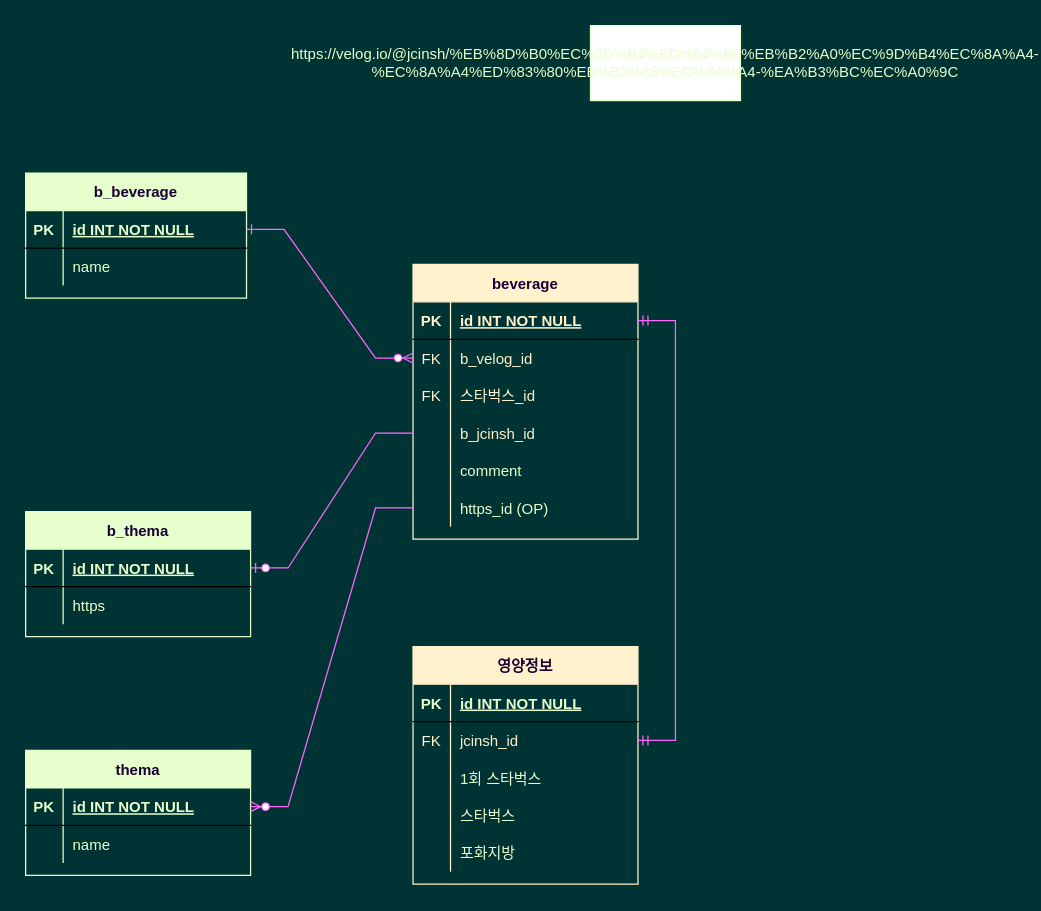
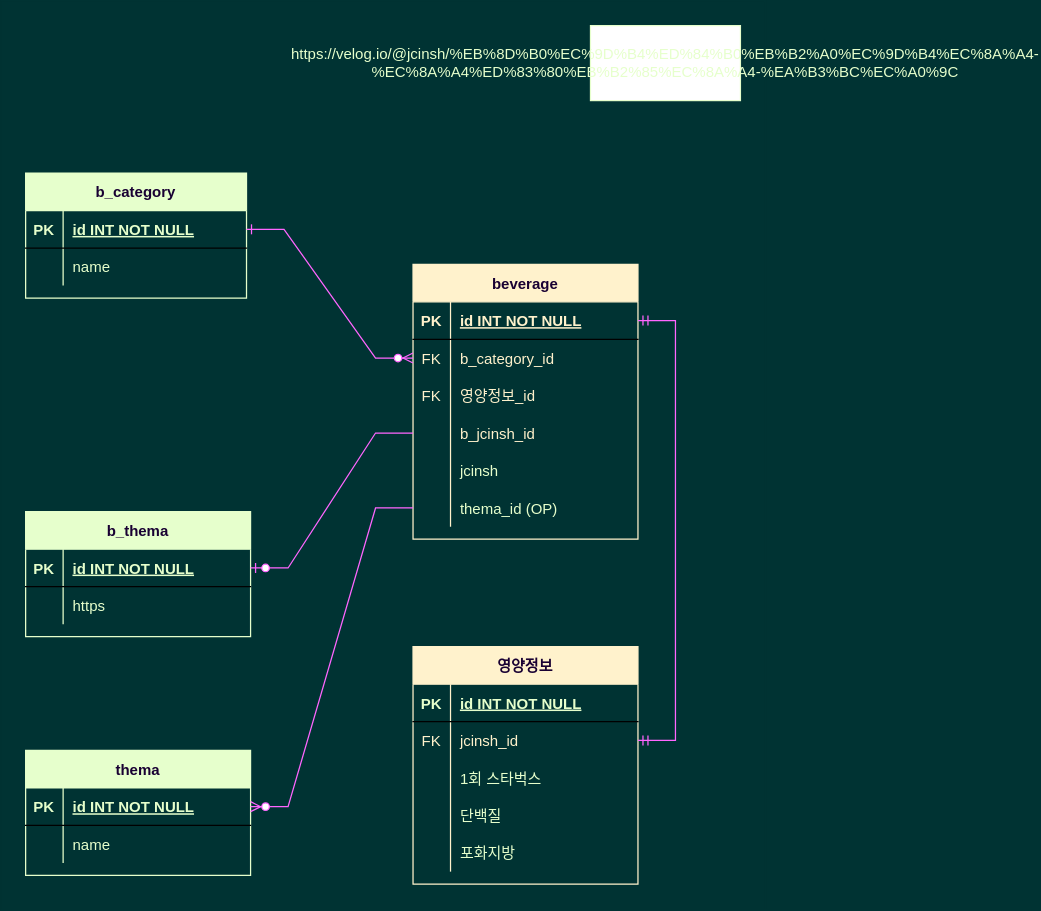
  <mxCell id="0" />
  <mxCell id="1" parent="0" />
- <mxCell id="2" value="b_beverage" style="shape=table;startSize=30;container=1;collapsible=1;childLayout=tableLayout;fixedRows=1;rowLines=0;fontStyle=1;align=center;resizeLast=1;fontColor=#190033;fillColor=#E6FFCC;strokeColor=#E6FFCC;" vertex="1" parent="1"><mxGeometry x="20" y="138" width="176.75" height="100" as="geometry" /></mxCell>
+ <mxCell id="2" value="b_category" style="shape=table;startSize=30;container=1;collapsible=1;childLayout=tableLayout;fixedRows=1;rowLines=0;fontStyle=1;align=center;resizeLast=1;fontColor=#190033;fillColor=#E6FFCC;strokeColor=#E6FFCC;" vertex="1" parent="1"><mxGeometry x="20" y="138" width="176.75" height="100" as="geometry" /></mxCell>
  <mxCell id="3" value="" style="shape=tableRow;horizontal=0;startSize=0;swimlaneHead=0;swimlaneBody=0;fillColor=none;collapsible=0;dropTarget=0;points=[[0,0.5],[1,0.5]];portConstraint=eastwest;top=0;left=0;right=0;bottom=1;fontColor=#E6FFCC;" vertex="1" parent="2"><mxGeometry y="30" width="176.75" height="30" as="geometry" /></mxCell>
  <mxCell id="4" value="PK" style="shape=partialRectangle;connectable=0;fillColor=none;top=0;left=0;bottom=0;right=0;fontStyle=1;overflow=hidden;fontColor=#E6FFCC;" vertex="1" parent="3"><mxGeometry width="30" height="30" as="geometry"><mxRectangle width="30" height="30" as="alternateBounds" /></mxGeometry></mxCell>
  <mxCell id="5" value="id INT NOT NULL" style="shape=partialRectangle;connectable=0;fillColor=none;top=0;left=0;bottom=0;right=0;align=left;spacingLeft=6;fontStyle=5;overflow=hidden;fontColor=#E6FFCC;" vertex="1" parent="3"><mxGeometry x="30" width="146.75" height="30" as="geometry"><mxRectangle width="146.75" height="30" as="alternateBounds" /></mxGeometry></mxCell>
  <mxCell id="6" value="" style="shape=tableRow;horizontal=0;startSize=0;swimlaneHead=0;swimlaneBody=0;fillColor=none;collapsible=0;dropTarget=0;points=[[0,0.5],[1,0.5]];portConstraint=eastwest;top=0;left=0;right=0;bottom=0;fontColor=#E6FFCC;" vertex="1" parent="2"><mxGeometry y="60" width="176.75" height="30" as="geometry" /></mxCell>
  <mxCell id="7" value="" style="shape=partialRectangle;connectable=0;fillColor=none;top=0;left=0;bottom=0;right=0;editable=1;overflow=hidden;fontColor=#E6FFCC;" vertex="1" parent="6"><mxGeometry width="30" height="30" as="geometry"><mxRectangle width="30" height="30" as="alternateBounds" /></mxGeometry></mxCell>
  <mxCell id="8" value="name" style="shape=partialRectangle;connectable=0;fillColor=none;top=0;left=0;bottom=0;right=0;align=left;spacingLeft=6;overflow=hidden;fontColor=#E6FFCC;" vertex="1" parent="6"><mxGeometry x="30" width="146.75" height="30" as="geometry"><mxRectangle width="146.75" height="30" as="alternateBounds" /></mxGeometry></mxCell>
  <mxCell id="9" value="beverage" style="shape=table;startSize=30;container=1;collapsible=1;childLayout=tableLayout;fixedRows=1;rowLines=0;fontStyle=1;align=center;resizeLast=1;fontFamily=Helvetica;fontSize=12;fontColor=#190033;strokeColor=#FFF2CC;fillColor=#FFF2CC;" vertex="1" parent="1"><mxGeometry x="330" y="211" width="180" height="220" as="geometry" /></mxCell>
  <mxCell id="10" value="" style="shape=tableRow;horizontal=0;startSize=0;swimlaneHead=0;swimlaneBody=0;fillColor=none;collapsible=0;dropTarget=0;points=[[0,0.5],[1,0.5]];portConstraint=eastwest;top=0;left=0;right=0;bottom=1;fontFamily=Helvetica;fontSize=12;fontColor=#FFF2CC;" vertex="1" parent="9"><mxGeometry y="30" width="180" height="30" as="geometry" /></mxCell>
  <mxCell id="11" value="PK" style="shape=partialRectangle;connectable=0;fillColor=none;top=0;left=0;bottom=0;right=0;fontStyle=1;overflow=hidden;fontFamily=Helvetica;fontSize=12;fontColor=#FFF2CC;" vertex="1" parent="10"><mxGeometry width="30" height="30" as="geometry"><mxRectangle width="30" height="30" as="alternateBounds" /></mxGeometry></mxCell>
  <mxCell id="12" value="id INT NOT NULL" style="shape=partialRectangle;connectable=0;fillColor=none;top=0;left=0;bottom=0;right=0;align=left;spacingLeft=6;fontStyle=5;overflow=hidden;fontFamily=Helvetica;fontSize=12;fontColor=#FFF2CC;" vertex="1" parent="10"><mxGeometry x="30" width="150" height="30" as="geometry"><mxRectangle width="150" height="30" as="alternateBounds" /></mxGeometry></mxCell>
  <mxCell id="13" value="" style="shape=tableRow;horizontal=0;startSize=0;swimlaneHead=0;swimlaneBody=0;fillColor=none;collapsible=0;dropTarget=0;points=[[0,0.5],[1,0.5]];portConstraint=eastwest;top=0;left=0;right=0;bottom=0;fontFamily=Helvetica;fontSize=12;fontColor=#FFF2CC;" vertex="1" parent="9"><mxGeometry y="60" width="180" height="30" as="geometry" /></mxCell>
  <mxCell id="14" value="FK" style="shape=partialRectangle;connectable=0;fillColor=none;top=0;left=0;bottom=0;right=0;editable=1;overflow=hidden;fontFamily=Helvetica;fontSize=12;fontColor=#FFF2CC;" vertex="1" parent="13"><mxGeometry width="30" height="30" as="geometry"><mxRectangle width="30" height="30" as="alternateBounds" /></mxGeometry></mxCell>
- <mxCell id="15" value="b_velog_id" style="shape=partialRectangle;connectable=0;fillColor=none;top=0;left=0;bottom=0;right=0;align=left;spacingLeft=6;overflow=hidden;fontFamily=Helvetica;fontSize=12;fontColor=#FFF2CC;" vertex="1" parent="13"><mxGeometry x="30" width="150" height="30" as="geometry"><mxRectangle width="150" height="30" as="alternateBounds" /></mxGeometry></mxCell>
+ <mxCell id="15" value="b_category_id" style="shape=partialRectangle;connectable=0;fillColor=none;top=0;left=0;bottom=0;right=0;align=left;spacingLeft=6;overflow=hidden;fontFamily=Helvetica;fontSize=12;fontColor=#FFF2CC;" vertex="1" parent="13"><mxGeometry x="30" width="150" height="30" as="geometry"><mxRectangle width="150" height="30" as="alternateBounds" /></mxGeometry></mxCell>
  <mxCell id="16" value="" style="shape=tableRow;horizontal=0;startSize=0;swimlaneHead=0;swimlaneBody=0;fillColor=none;collapsible=0;dropTarget=0;points=[[0,0.5],[1,0.5]];portConstraint=eastwest;top=0;left=0;right=0;bottom=0;fontFamily=Helvetica;fontSize=12;fontColor=#FFF2CC;" vertex="1" parent="9"><mxGeometry y="90" width="180" height="30" as="geometry" /></mxCell>
  <mxCell id="17" value="FK" style="shape=partialRectangle;connectable=0;fillColor=none;top=0;left=0;bottom=0;right=0;editable=1;overflow=hidden;fontFamily=Helvetica;fontSize=12;fontColor=#FFF2CC;" vertex="1" parent="16"><mxGeometry width="30" height="30" as="geometry"><mxRectangle width="30" height="30" as="alternateBounds" /></mxGeometry></mxCell>
- <mxCell id="18" value="스타벅스_id" style="shape=partialRectangle;connectable=0;fillColor=none;top=0;left=0;bottom=0;right=0;align=left;spacingLeft=6;overflow=hidden;fontFamily=Helvetica;fontSize=12;fontColor=#FFF2CC;" vertex="1" parent="16"><mxGeometry x="30" width="150" height="30" as="geometry"><mxRectangle width="150" height="30" as="alternateBounds" /></mxGeometry></mxCell>
+ <mxCell id="18" value="영양정보_id" style="shape=partialRectangle;connectable=0;fillColor=none;top=0;left=0;bottom=0;right=0;align=left;spacingLeft=6;overflow=hidden;fontFamily=Helvetica;fontSize=12;fontColor=#FFF2CC;" vertex="1" parent="16"><mxGeometry x="30" width="150" height="30" as="geometry"><mxRectangle width="150" height="30" as="alternateBounds" /></mxGeometry></mxCell>
  <mxCell id="19" value="" style="shape=tableRow;horizontal=0;startSize=0;swimlaneHead=0;swimlaneBody=0;fillColor=none;collapsible=0;dropTarget=0;points=[[0,0.5],[1,0.5]];portConstraint=eastwest;top=0;left=0;right=0;bottom=0;fontFamily=Helvetica;fontSize=12;fontColor=#FFF2CC;" vertex="1" parent="9"><mxGeometry y="120" width="180" height="30" as="geometry" /></mxCell>
  <mxCell id="20" value="" style="shape=partialRectangle;connectable=0;fillColor=none;top=0;left=0;bottom=0;right=0;editable=1;overflow=hidden;fontFamily=Helvetica;fontSize=12;fontColor=#FFF2CC;" vertex="1" parent="19"><mxGeometry width="30" height="30" as="geometry"><mxRectangle width="30" height="30" as="alternateBounds" /></mxGeometry></mxCell>
  <mxCell id="21" value="b_jcinsh_id" style="shape=partialRectangle;connectable=0;fillColor=none;top=0;left=0;bottom=0;right=0;align=left;spacingLeft=6;overflow=hidden;fontFamily=Helvetica;fontSize=12;fontColor=#FFF2CC;" vertex="1" parent="19"><mxGeometry x="30" width="150" height="30" as="geometry"><mxRectangle width="150" height="30" as="alternateBounds" /></mxGeometry></mxCell>
  <mxCell id="22" value="" style="shape=tableRow;horizontal=0;startSize=0;swimlaneHead=0;swimlaneBody=0;fillColor=none;collapsible=0;dropTarget=0;points=[[0,0.5],[1,0.5]];portConstraint=eastwest;top=0;left=0;right=0;bottom=0;" vertex="1" parent="9"><mxGeometry y="150" width="180" height="30" as="geometry" /></mxCell>
  <mxCell id="23" value="" style="shape=partialRectangle;connectable=0;fillColor=none;top=0;left=0;bottom=0;right=0;editable=1;overflow=hidden;" vertex="1" parent="22"><mxGeometry width="30" height="30" as="geometry"><mxRectangle width="30" height="30" as="alternateBounds" /></mxGeometry></mxCell>
- <mxCell id="24" value="comment" style="shape=partialRectangle;connectable=0;fillColor=none;top=0;left=0;bottom=0;right=0;align=left;spacingLeft=6;overflow=hidden;strokeColor=#E6FFCC;fontColor=#E6FFCC;" vertex="1" parent="22"><mxGeometry x="30" width="150" height="30" as="geometry"><mxRectangle width="150" height="30" as="alternateBounds" /></mxGeometry></mxCell>
+ <mxCell id="24" value="jcinsh" style="shape=partialRectangle;connectable=0;fillColor=none;top=0;left=0;bottom=0;right=0;align=left;spacingLeft=6;overflow=hidden;strokeColor=#E6FFCC;fontColor=#E6FFCC;" vertex="1" parent="22"><mxGeometry x="30" width="150" height="30" as="geometry"><mxRectangle width="150" height="30" as="alternateBounds" /></mxGeometry></mxCell>
  <mxCell id="25" value="" style="shape=tableRow;horizontal=0;startSize=0;swimlaneHead=0;swimlaneBody=0;fillColor=none;collapsible=0;dropTarget=0;points=[[0,0.5],[1,0.5]];portConstraint=eastwest;top=0;left=0;right=0;bottom=0;fontColor=#E6FFCC;strokeColor=#E6FFCC;" vertex="1" parent="9"><mxGeometry y="180" width="180" height="30" as="geometry" /></mxCell>
  <mxCell id="26" value="" style="shape=partialRectangle;connectable=0;fillColor=none;top=0;left=0;bottom=0;right=0;editable=1;overflow=hidden;fontColor=#E6FFCC;strokeColor=#E6FFCC;" vertex="1" parent="25"><mxGeometry width="30" height="30" as="geometry"><mxRectangle width="30" height="30" as="alternateBounds" /></mxGeometry></mxCell>
- <mxCell id="27" value="https_id (OP)" style="shape=partialRectangle;connectable=0;fillColor=none;top=0;left=0;bottom=0;right=0;align=left;spacingLeft=6;overflow=hidden;fontColor=#E6FFCC;strokeColor=#E6FFCC;" vertex="1" parent="25"><mxGeometry x="30" width="150" height="30" as="geometry"><mxRectangle width="150" height="30" as="alternateBounds" /></mxGeometry></mxCell>
+ <mxCell id="27" value="thema_id (OP)" style="shape=partialRectangle;connectable=0;fillColor=none;top=0;left=0;bottom=0;right=0;align=left;spacingLeft=6;overflow=hidden;fontColor=#E6FFCC;strokeColor=#E6FFCC;" vertex="1" parent="25"><mxGeometry x="30" width="150" height="30" as="geometry"><mxRectangle width="150" height="30" as="alternateBounds" /></mxGeometry></mxCell>
  <mxCell id="28" value="영양정보" style="shape=table;startSize=30;container=1;collapsible=1;childLayout=tableLayout;fixedRows=1;rowLines=0;fontStyle=1;align=center;resizeLast=1;fillColor=#FFF2CC;strokeColor=#FFF2CC;fontColor=#190033;" vertex="1" parent="1"><mxGeometry x="330" y="517" width="180" height="190" as="geometry" /></mxCell>
  <mxCell id="29" value="" style="shape=tableRow;horizontal=0;startSize=0;swimlaneHead=0;swimlaneBody=0;fillColor=none;collapsible=0;dropTarget=0;points=[[0,0.5],[1,0.5]];portConstraint=eastwest;top=0;left=0;right=0;bottom=1;fontColor=#E6FFCC;" vertex="1" parent="28"><mxGeometry y="30" width="180" height="30" as="geometry" /></mxCell>
  <mxCell id="30" value="PK" style="shape=partialRectangle;connectable=0;fillColor=none;top=0;left=0;bottom=0;right=0;fontStyle=1;overflow=hidden;fontColor=#E6FFCC;" vertex="1" parent="29"><mxGeometry width="30" height="30" as="geometry"><mxRectangle width="30" height="30" as="alternateBounds" /></mxGeometry></mxCell>
  <mxCell id="31" value="id INT NOT NULL" style="shape=partialRectangle;connectable=0;fillColor=none;top=0;left=0;bottom=0;right=0;align=left;spacingLeft=6;fontStyle=5;overflow=hidden;fontColor=#E6FFCC;" vertex="1" parent="29"><mxGeometry x="30" width="150" height="30" as="geometry"><mxRectangle width="150" height="30" as="alternateBounds" /></mxGeometry></mxCell>
  <mxCell id="32" value="" style="shape=tableRow;horizontal=0;startSize=0;swimlaneHead=0;swimlaneBody=0;fillColor=none;collapsible=0;dropTarget=0;points=[[0,0.5],[1,0.5]];portConstraint=eastwest;top=0;left=0;right=0;bottom=0;fontFamily=Helvetica;fontSize=12;fontColor=none;strokeColor=#FFF2CC;" vertex="1" parent="28"><mxGeometry y="60" width="180" height="30" as="geometry" /></mxCell>
  <mxCell id="33" value="FK" style="shape=partialRectangle;connectable=0;fillColor=none;top=0;left=0;bottom=0;right=0;editable=1;overflow=hidden;fontFamily=Helvetica;fontSize=12;fontColor=#FFF2CC;startSize=30;strokeColor=#FFF2CC;" vertex="1" parent="32"><mxGeometry width="30" height="30" as="geometry"><mxRectangle width="30" height="30" as="alternateBounds" /></mxGeometry></mxCell>
  <mxCell id="34" value="jcinsh_id" style="shape=partialRectangle;connectable=0;fillColor=none;top=0;left=0;bottom=0;right=0;align=left;spacingLeft=6;overflow=hidden;fontFamily=Helvetica;fontSize=12;fontColor=#FFF2CC;startSize=30;strokeColor=#FFF2CC;" vertex="1" parent="32"><mxGeometry x="30" width="150" height="30" as="geometry"><mxRectangle width="150" height="30" as="alternateBounds" /></mxGeometry></mxCell>
  <mxCell id="35" value="" style="shape=tableRow;horizontal=0;startSize=0;swimlaneHead=0;swimlaneBody=0;fillColor=none;collapsible=0;dropTarget=0;points=[[0,0.5],[1,0.5]];portConstraint=eastwest;top=0;left=0;right=0;bottom=0;fontColor=#E6FFCC;" vertex="1" parent="28"><mxGeometry y="90" width="180" height="30" as="geometry" /></mxCell>
  <mxCell id="36" value="" style="shape=partialRectangle;connectable=0;fillColor=none;top=0;left=0;bottom=0;right=0;editable=1;overflow=hidden;fontColor=#E6FFCC;" vertex="1" parent="35"><mxGeometry width="30" height="30" as="geometry"><mxRectangle width="30" height="30" as="alternateBounds" /></mxGeometry></mxCell>
  <mxCell id="37" value="1회 스타벅스" style="shape=partialRectangle;connectable=0;fillColor=none;top=0;left=0;bottom=0;right=0;align=left;spacingLeft=6;overflow=hidden;fontColor=#E6FFCC;" vertex="1" parent="35"><mxGeometry x="30" width="150" height="30" as="geometry"><mxRectangle width="150" height="30" as="alternateBounds" /></mxGeometry></mxCell>
  <mxCell id="38" value="" style="shape=tableRow;horizontal=0;startSize=0;swimlaneHead=0;swimlaneBody=0;fillColor=none;collapsible=0;dropTarget=0;points=[[0,0.5],[1,0.5]];portConstraint=eastwest;top=0;left=0;right=0;bottom=0;fontColor=#E6FFCC;" vertex="1" parent="28"><mxGeometry y="120" width="180" height="30" as="geometry" /></mxCell>
  <mxCell id="39" value="" style="shape=partialRectangle;connectable=0;fillColor=none;top=0;left=0;bottom=0;right=0;editable=1;overflow=hidden;fontColor=#E6FFCC;" vertex="1" parent="38"><mxGeometry width="30" height="30" as="geometry"><mxRectangle width="30" height="30" as="alternateBounds" /></mxGeometry></mxCell>
- <mxCell id="40" value="스타벅스" style="shape=partialRectangle;connectable=0;fillColor=none;top=0;left=0;bottom=0;right=0;align=left;spacingLeft=6;overflow=hidden;fontColor=#E6FFCC;" vertex="1" parent="38"><mxGeometry x="30" width="150" height="30" as="geometry"><mxRectangle width="150" height="30" as="alternateBounds" /></mxGeometry></mxCell>
+ <mxCell id="40" value="단백질" style="shape=partialRectangle;connectable=0;fillColor=none;top=0;left=0;bottom=0;right=0;align=left;spacingLeft=6;overflow=hidden;fontColor=#E6FFCC;" vertex="1" parent="38"><mxGeometry x="30" width="150" height="30" as="geometry"><mxRectangle width="150" height="30" as="alternateBounds" /></mxGeometry></mxCell>
  <mxCell id="41" value="" style="shape=tableRow;horizontal=0;startSize=0;swimlaneHead=0;swimlaneBody=0;fillColor=none;collapsible=0;dropTarget=0;points=[[0,0.5],[1,0.5]];portConstraint=eastwest;top=0;left=0;right=0;bottom=0;fontColor=#E6FFCC;" vertex="1" parent="28"><mxGeometry y="150" width="180" height="30" as="geometry" /></mxCell>
  <mxCell id="42" value="" style="shape=partialRectangle;connectable=0;fillColor=none;top=0;left=0;bottom=0;right=0;editable=1;overflow=hidden;fontColor=#E6FFCC;" vertex="1" parent="41"><mxGeometry width="30" height="30" as="geometry"><mxRectangle width="30" height="30" as="alternateBounds" /></mxGeometry></mxCell>
  <mxCell id="43" value="포화지방" style="shape=partialRectangle;connectable=0;fillColor=none;top=0;left=0;bottom=0;right=0;align=left;spacingLeft=6;overflow=hidden;fontColor=#E6FFCC;" vertex="1" parent="41"><mxGeometry x="30" width="150" height="30" as="geometry"><mxRectangle width="150" height="30" as="alternateBounds" /></mxGeometry></mxCell>
  <mxCell id="44" value="thema" style="shape=table;startSize=30;container=1;collapsible=1;childLayout=tableLayout;fixedRows=1;rowLines=0;fontStyle=1;align=center;resizeLast=1;fontColor=#190033;fillColor=#E6FFCC;strokeColor=#E6FFCC;" vertex="1" parent="1"><mxGeometry x="20" y="600" width="180" height="100" as="geometry" /></mxCell>
  <mxCell id="45" value="" style="shape=tableRow;horizontal=0;startSize=0;swimlaneHead=0;swimlaneBody=0;fillColor=none;collapsible=0;dropTarget=0;points=[[0,0.5],[1,0.5]];portConstraint=eastwest;top=0;left=0;right=0;bottom=1;fontColor=#E6FFCC;" vertex="1" parent="44"><mxGeometry y="30" width="180" height="30" as="geometry" /></mxCell>
  <mxCell id="46" value="PK" style="shape=partialRectangle;connectable=0;fillColor=none;top=0;left=0;bottom=0;right=0;fontStyle=1;overflow=hidden;fontColor=#E6FFCC;" vertex="1" parent="45"><mxGeometry width="30" height="30" as="geometry"><mxRectangle width="30" height="30" as="alternateBounds" /></mxGeometry></mxCell>
  <mxCell id="47" value="id INT NOT NULL" style="shape=partialRectangle;connectable=0;fillColor=none;top=0;left=0;bottom=0;right=0;align=left;spacingLeft=6;fontStyle=5;overflow=hidden;fontColor=#E6FFCC;" vertex="1" parent="45"><mxGeometry x="30" width="150" height="30" as="geometry"><mxRectangle width="150" height="30" as="alternateBounds" /></mxGeometry></mxCell>
  <mxCell id="48" value="" style="shape=tableRow;horizontal=0;startSize=0;swimlaneHead=0;swimlaneBody=0;fillColor=none;collapsible=0;dropTarget=0;points=[[0,0.5],[1,0.5]];portConstraint=eastwest;top=0;left=0;right=0;bottom=0;fontColor=#E6FFCC;" vertex="1" parent="44"><mxGeometry y="60" width="180" height="30" as="geometry" /></mxCell>
  <mxCell id="49" value="" style="shape=partialRectangle;connectable=0;fillColor=none;top=0;left=0;bottom=0;right=0;editable=1;overflow=hidden;fontColor=#E6FFCC;" vertex="1" parent="48"><mxGeometry width="30" height="30" as="geometry"><mxRectangle width="30" height="30" as="alternateBounds" /></mxGeometry></mxCell>
  <mxCell id="50" value="name" style="shape=partialRectangle;connectable=0;fillColor=none;top=0;left=0;bottom=0;right=0;align=left;spacingLeft=6;overflow=hidden;fontColor=#E6FFCC;" vertex="1" parent="48"><mxGeometry x="30" width="150" height="30" as="geometry"><mxRectangle width="150" height="30" as="alternateBounds" /></mxGeometry></mxCell>
  <mxCell id="51" value="b_thema" style="shape=table;startSize=30;container=1;collapsible=1;childLayout=tableLayout;fixedRows=1;rowLines=0;fontStyle=1;align=center;resizeLast=1;fontColor=#190033;fillColor=#E6FFCC;strokeColor=#E6FFCC;" vertex="1" parent="1"><mxGeometry x="20" y="409" width="180" height="100" as="geometry" /></mxCell>
  <mxCell id="52" value="" style="shape=tableRow;horizontal=0;startSize=0;swimlaneHead=0;swimlaneBody=0;fillColor=none;collapsible=0;dropTarget=0;points=[[0,0.5],[1,0.5]];portConstraint=eastwest;top=0;left=0;right=0;bottom=1;fontColor=#E6FFCC;" vertex="1" parent="51"><mxGeometry y="30" width="180" height="30" as="geometry" /></mxCell>
  <mxCell id="53" value="PK" style="shape=partialRectangle;connectable=0;fillColor=none;top=0;left=0;bottom=0;right=0;fontStyle=1;overflow=hidden;fontColor=#E6FFCC;" vertex="1" parent="52"><mxGeometry width="30" height="30" as="geometry"><mxRectangle width="30" height="30" as="alternateBounds" /></mxGeometry></mxCell>
  <mxCell id="54" value="id INT NOT NULL" style="shape=partialRectangle;connectable=0;fillColor=none;top=0;left=0;bottom=0;right=0;align=left;spacingLeft=6;fontStyle=5;overflow=hidden;fontColor=#E6FFCC;" vertex="1" parent="52"><mxGeometry x="30" width="150" height="30" as="geometry"><mxRectangle width="150" height="30" as="alternateBounds" /></mxGeometry></mxCell>
  <mxCell id="55" value="" style="shape=tableRow;horizontal=0;startSize=0;swimlaneHead=0;swimlaneBody=0;fillColor=none;collapsible=0;dropTarget=0;points=[[0,0.5],[1,0.5]];portConstraint=eastwest;top=0;left=0;right=0;bottom=0;fontColor=#E6FFCC;" vertex="1" parent="51"><mxGeometry y="60" width="180" height="30" as="geometry" /></mxCell>
  <mxCell id="56" value="" style="shape=partialRectangle;connectable=0;fillColor=none;top=0;left=0;bottom=0;right=0;editable=1;overflow=hidden;fontColor=#E6FFCC;" vertex="1" parent="55"><mxGeometry width="30" height="30" as="geometry"><mxRectangle width="30" height="30" as="alternateBounds" /></mxGeometry></mxCell>
  <mxCell id="57" value="https" style="shape=partialRectangle;connectable=0;fillColor=none;top=0;left=0;bottom=0;right=0;align=left;spacingLeft=6;overflow=hidden;fontColor=#E6FFCC;" vertex="1" parent="55"><mxGeometry x="30" width="150" height="30" as="geometry"><mxRectangle width="150" height="30" as="alternateBounds" /></mxGeometry></mxCell>
  <mxCell id="58" value="" style="edgeStyle=entityRelationEdgeStyle;fontSize=12;html=1;endArrow=ERzeroToMany;startArrow=ERone;fontFamily=Helvetica;fontColor=none;startSize=6;noLabel=1;strokeColor=#FF66FF;startFill=0;strokeWidth=1;rounded=0;" edge="1" parent="1" source="3" target="13"><mxGeometry width="100" height="100" relative="1" as="geometry"><mxPoint x="361" y="374" as="sourcePoint" /><mxPoint x="461" y="274" as="targetPoint" /></mxGeometry></mxCell>
  <mxCell id="59" value="" style="edgeStyle=entityRelationEdgeStyle;fontSize=12;html=1;endArrow=ERmandOne;startArrow=ERmandOne;rounded=0;strokeColor=#FF66FF;" edge="1" parent="1" source="32" target="10"><mxGeometry width="100" height="100" relative="1" as="geometry"><mxPoint x="217" y="311" as="sourcePoint" /><mxPoint x="317" y="211" as="targetPoint" /></mxGeometry></mxCell>
  <mxCell id="60" value="" style="edgeStyle=entityRelationEdgeStyle;fontSize=12;html=1;endArrow=ERzeroToOne;endFill=1;rounded=0;strokeColor=#FF66FF;" edge="1" parent="1" source="19" target="52"><mxGeometry width="100" height="100" relative="1" as="geometry"><mxPoint x="144" y="381" as="sourcePoint" /><mxPoint x="244" y="281" as="targetPoint" /></mxGeometry></mxCell>
  <mxCell id="61" value="" style="edgeStyle=entityRelationEdgeStyle;fontSize=12;html=1;endArrow=ERzeroToMany;endFill=1;rounded=0;fontColor=#E6FFCC;strokeColor=#FF66FF;" edge="1" parent="1" source="25" target="45"><mxGeometry width="100" height="100" relative="1" as="geometry"><mxPoint x="159" y="629" as="sourcePoint" /><mxPoint x="259" y="529" as="targetPoint" /></mxGeometry></mxCell>
  <mxCell id="62" value="https://velog.io/@jcinsh/%EB%8D%B0%EC%9D%B4%ED%84%B0%EB%B2%A0%EC%9D%B4%EC%8A%A4-%EC%8A%A4%ED%83%80%EB%B2%85%EC%8A%A4-%EA%B3%BC%EC%A0%9C" style="whiteSpace=wrap;html=1;fontColor=#E6FFCC;strokeColor=#E6FFCC;" vertex="1" parent="1"><mxGeometry x="472" y="20" width="120" height="60" as="geometry" /></mxCell>
